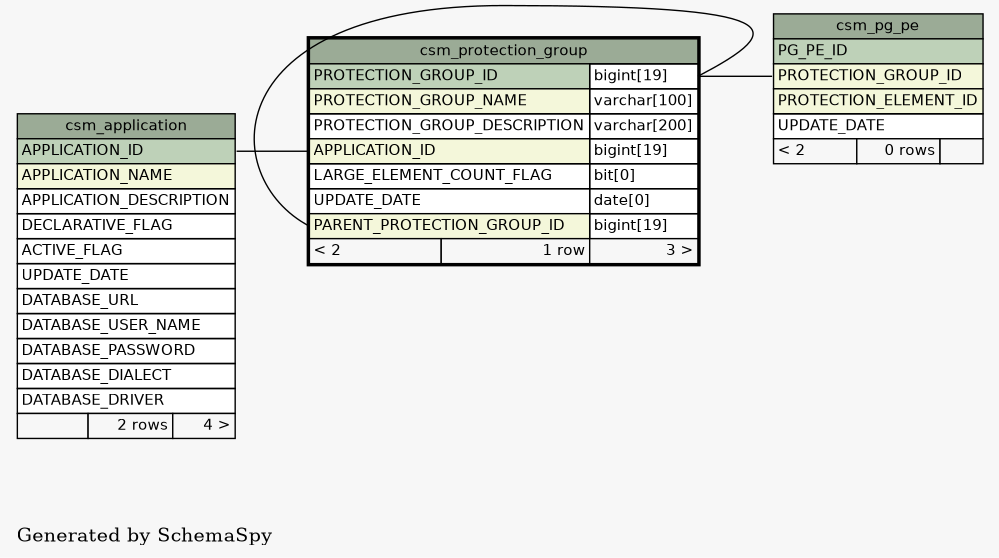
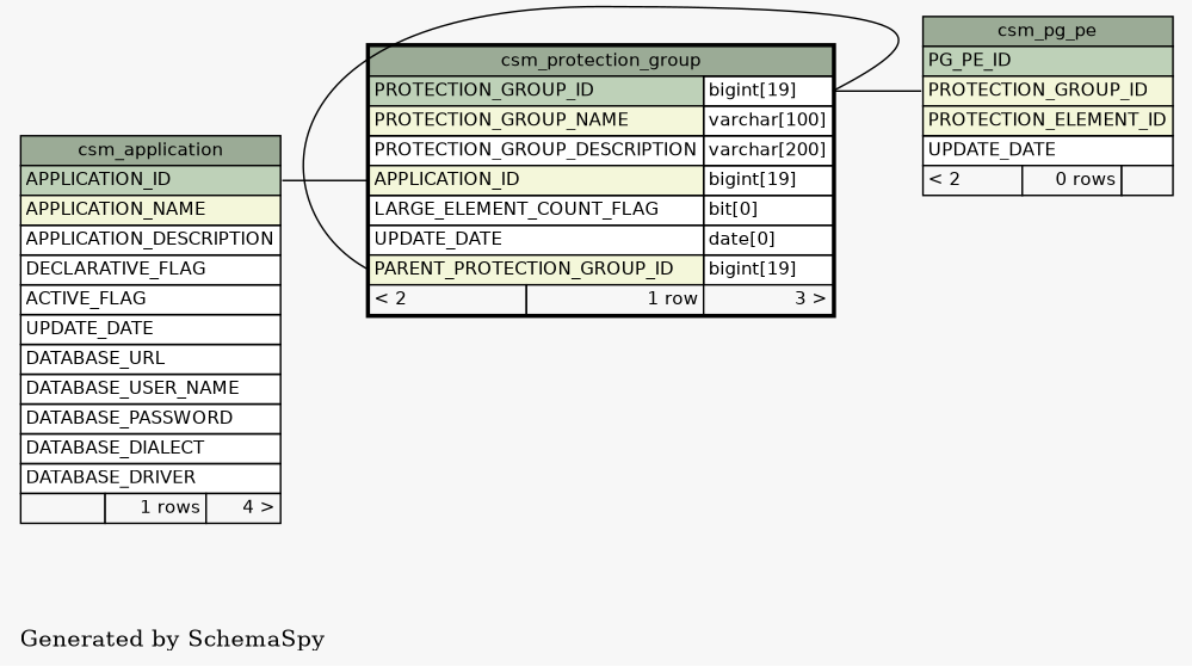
  digraph {
    bgcolor="#f7f7f7"
    label="\nGenerated by SchemaSpy"
    labeljust=l
    rankdir=RL
    node [fontname=Helvetica fontsize=11 shape=plaintext]
    edge [arrowhead=none arrowsize=0.8 arrowtail=crowtee headport="PROTECTION_GROUP_ID.type:e"]
    n1 [label=<     <TABLE BORDER="0" CELLBORDER="1" CELLSPACING="0" BGCOLOR="#ffffff">       <TR><TD PORT="csm_pg_pe.heading" COLSPAN="3" BGCOLOR="#9bab96" ALIGN="CENTER">csm_pg_pe</TD></TR>       <TR><TD PORT="PG_PE_ID" COLSPAN="3" BGCOLOR="#bed1b8" ALIGN="LEFT">PG_PE_ID</TD></TR>       <TR><TD PORT="PROTECTION_GROUP_ID" COLSPAN="3" BGCOLOR="#f4f7da" ALIGN="LEFT">PROTECTION_GROUP_ID</TD></TR>       <TR><TD PORT="PROTECTION_ELEMENT_ID" COLSPAN="3" BGCOLOR="#f4f7da" ALIGN="LEFT">PROTECTION_ELEMENT_ID</TD></TR>       <TR><TD PORT="UPDATE_DATE" COLSPAN="3" ALIGN="LEFT">UPDATE_DATE</TD></TR>       <TR><TD ALIGN="LEFT" BGCOLOR="#f7f7f7">&lt; 2</TD><TD ALIGN="RIGHT" BGCOLOR="#f7f7f7">0 rows</TD><TD ALIGN="RIGHT" BGCOLOR="#f7f7f7">  </TD></TR>     </TABLE>>]
    n2 [label=<     <TABLE BORDER="2" CELLBORDER="1" CELLSPACING="0" BGCOLOR="#ffffff">       <TR><TD PORT="csm_protection_group.heading" COLSPAN="3" BGCOLOR="#9bab96" ALIGN="CENTER">csm_protection_group</TD></TR>       <TR><TD PORT="PROTECTION_GROUP_ID" COLSPAN="2" BGCOLOR="#bed1b8" ALIGN="LEFT">PROTECTION_GROUP_ID</TD><TD PORT="PROTECTION_GROUP_ID.type" ALIGN="LEFT">bigint[19]</TD></TR>       <TR><TD PORT="PROTECTION_GROUP_NAME" COLSPAN="2" BGCOLOR="#f4f7da" ALIGN="LEFT">PROTECTION_GROUP_NAME</TD><TD PORT="PROTECTION_GROUP_NAME.type" ALIGN="LEFT">varchar[100]</TD></TR>       <TR><TD PORT="PROTECTION_GROUP_DESCRIPTION" COLSPAN="2" ALIGN="LEFT">PROTECTION_GROUP_DESCRIPTION</TD><TD PORT="PROTECTION_GROUP_DESCRIPTION.type" ALIGN="LEFT">varchar[200]</TD></TR>       <TR><TD PORT="APPLICATION_ID" COLSPAN="2" BGCOLOR="#f4f7da" ALIGN="LEFT">APPLICATION_ID</TD><TD PORT="APPLICATION_ID.type" ALIGN="LEFT">bigint[19]</TD></TR>       <TR><TD PORT="LARGE_ELEMENT_COUNT_FLAG" COLSPAN="2" ALIGN="LEFT">LARGE_ELEMENT_COUNT_FLAG</TD><TD PORT="LARGE_ELEMENT_COUNT_FLAG.type" ALIGN="LEFT">bit[0]</TD></TR>       <TR><TD PORT="UPDATE_DATE" COLSPAN="2" ALIGN="LEFT">UPDATE_DATE</TD><TD PORT="UPDATE_DATE.type" ALIGN="LEFT">date[0]</TD></TR>       <TR><TD PORT="PARENT_PROTECTION_GROUP_ID" COLSPAN="2" BGCOLOR="#f4f7da" ALIGN="LEFT">PARENT_PROTECTION_GROUP_ID</TD><TD PORT="PARENT_PROTECTION_GROUP_ID.type" ALIGN="LEFT">bigint[19]</TD></TR>       <TR><TD ALIGN="LEFT" BGCOLOR="#f7f7f7">&lt; 2</TD><TD ALIGN="RIGHT" BGCOLOR="#f7f7f7">1 row</TD><TD ALIGN="RIGHT" BGCOLOR="#f7f7f7">3 &gt;</TD></TR>     </TABLE>>]
-   n3 [label=<     <TABLE BORDER="0" CELLBORDER="1" CELLSPACING="0" BGCOLOR="#ffffff">       <TR><TD PORT="csm_application.heading" COLSPAN="3" BGCOLOR="#9bab96" ALIGN="CENTER">csm_application</TD></TR>       <TR><TD PORT="APPLICATION_ID" COLSPAN="3" BGCOLOR="#bed1b8" ALIGN="LEFT">APPLICATION_ID</TD></TR>       <TR><TD PORT="APPLICATION_NAME" COLSPAN="3" BGCOLOR="#f4f7da" ALIGN="LEFT">APPLICATION_NAME</TD></TR>       <TR><TD PORT="APPLICATION_DESCRIPTION" COLSPAN="3" ALIGN="LEFT">APPLICATION_DESCRIPTION</TD></TR>       <TR><TD PORT="DECLARATIVE_FLAG" COLSPAN="3" ALIGN="LEFT">DECLARATIVE_FLAG</TD></TR>       <TR><TD PORT="ACTIVE_FLAG" COLSPAN="3" ALIGN="LEFT">ACTIVE_FLAG</TD></TR>       <TR><TD PORT="UPDATE_DATE" COLSPAN="3" ALIGN="LEFT">UPDATE_DATE</TD></TR>       <TR><TD PORT="DATABASE_URL" COLSPAN="3" ALIGN="LEFT">DATABASE_URL</TD></TR>       <TR><TD PORT="DATABASE_USER_NAME" COLSPAN="3" ALIGN="LEFT">DATABASE_USER_NAME</TD></TR>       <TR><TD PORT="DATABASE_PASSWORD" COLSPAN="3" ALIGN="LEFT">DATABASE_PASSWORD</TD></TR>       <TR><TD PORT="DATABASE_DIALECT" COLSPAN="3" ALIGN="LEFT">DATABASE_DIALECT</TD></TR>       <TR><TD PORT="DATABASE_DRIVER" COLSPAN="3" ALIGN="LEFT">DATABASE_DRIVER</TD></TR>       <TR><TD ALIGN="LEFT" BGCOLOR="#f7f7f7">  </TD><TD ALIGN="RIGHT" BGCOLOR="#f7f7f7">2 rows</TD><TD ALIGN="RIGHT" BGCOLOR="#f7f7f7">4 &gt;</TD></TR>     </TABLE>>]
+   n3 [label=<     <TABLE BORDER="0" CELLBORDER="1" CELLSPACING="0" BGCOLOR="#ffffff">       <TR><TD PORT="csm_application.heading" COLSPAN="3" BGCOLOR="#9bab96" ALIGN="CENTER">csm_application</TD></TR>       <TR><TD PORT="APPLICATION_ID" COLSPAN="3" BGCOLOR="#bed1b8" ALIGN="LEFT">APPLICATION_ID</TD></TR>       <TR><TD PORT="APPLICATION_NAME" COLSPAN="3" BGCOLOR="#f4f7da" ALIGN="LEFT">APPLICATION_NAME</TD></TR>       <TR><TD PORT="APPLICATION_DESCRIPTION" COLSPAN="3" ALIGN="LEFT">APPLICATION_DESCRIPTION</TD></TR>       <TR><TD PORT="DECLARATIVE_FLAG" COLSPAN="3" ALIGN="LEFT">DECLARATIVE_FLAG</TD></TR>       <TR><TD PORT="ACTIVE_FLAG" COLSPAN="3" ALIGN="LEFT">ACTIVE_FLAG</TD></TR>       <TR><TD PORT="UPDATE_DATE" COLSPAN="3" ALIGN="LEFT">UPDATE_DATE</TD></TR>       <TR><TD PORT="DATABASE_URL" COLSPAN="3" ALIGN="LEFT">DATABASE_URL</TD></TR>       <TR><TD PORT="DATABASE_USER_NAME" COLSPAN="3" ALIGN="LEFT">DATABASE_USER_NAME</TD></TR>       <TR><TD PORT="DATABASE_PASSWORD" COLSPAN="3" ALIGN="LEFT">DATABASE_PASSWORD</TD></TR>       <TR><TD PORT="DATABASE_DIALECT" COLSPAN="3" ALIGN="LEFT">DATABASE_DIALECT</TD></TR>       <TR><TD PORT="DATABASE_DRIVER" COLSPAN="3" ALIGN="LEFT">DATABASE_DRIVER</TD></TR>       <TR><TD ALIGN="LEFT" BGCOLOR="#f7f7f7">  </TD><TD ALIGN="RIGHT" BGCOLOR="#f7f7f7">1 rows</TD><TD ALIGN="RIGHT" BGCOLOR="#f7f7f7">4 &gt;</TD></TR>     </TABLE>>]
    n1 -> n2 [tailport="PROTECTION_GROUP_ID:w"]
    n2 -> n2 [arrowtail=crowodot tailport="PARENT_PROTECTION_GROUP_ID:w"]
    n2 -> n3 [headport="APPLICATION_ID:e" tailport="APPLICATION_ID:w"]
  }
